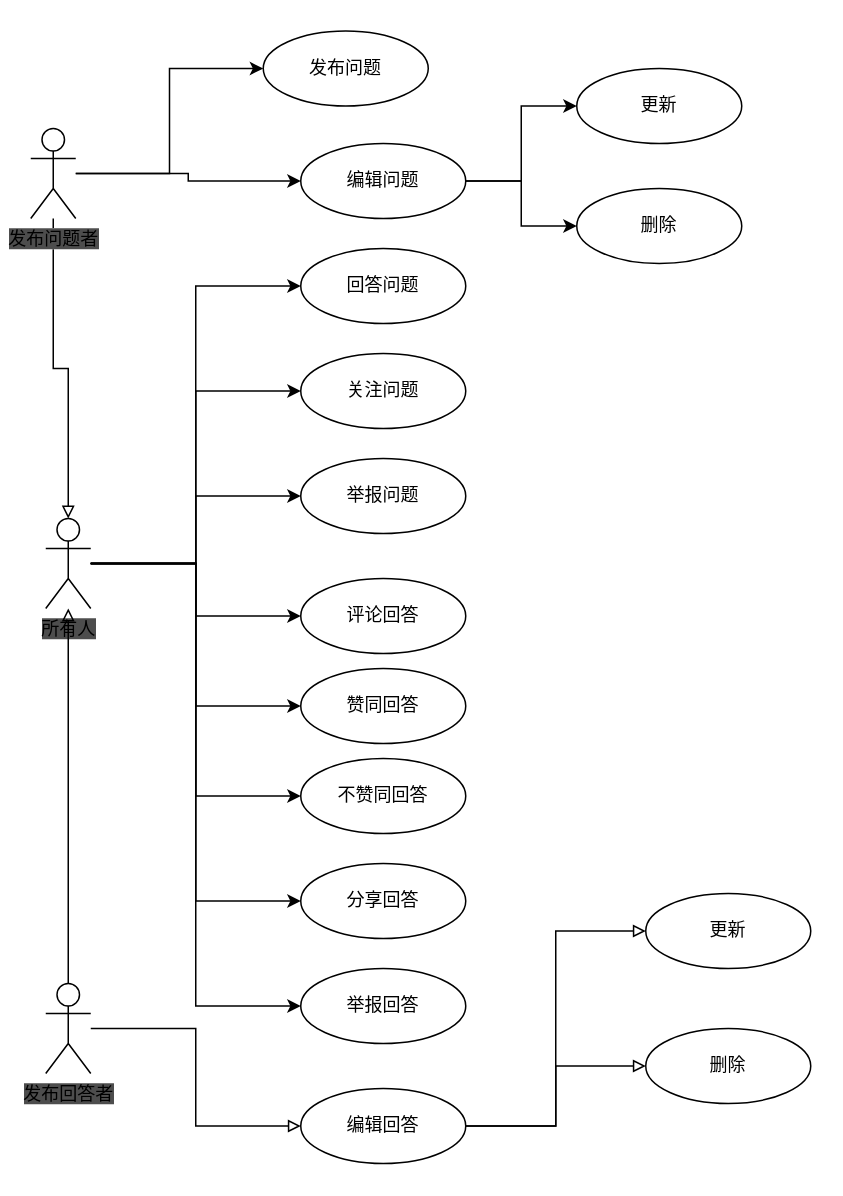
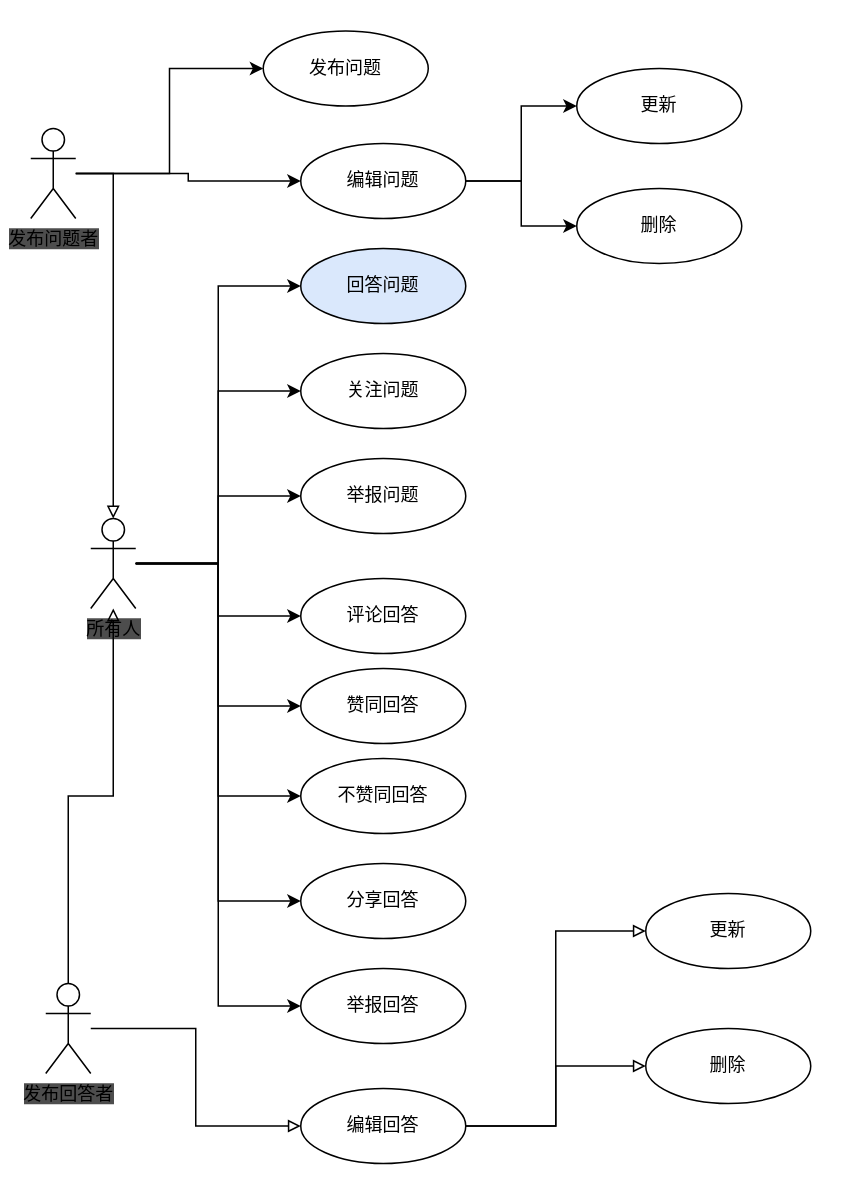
  <mxCell id="0" />
  <mxCell id="1" parent="0" />
  <mxCell id="2" style="edgeStyle=orthogonalEdgeStyle;rounded=0;orthogonalLoop=1;jettySize=auto;html=1;entryX=0;entryY=0.5;entryDx=0;entryDy=0;" edge="1" parent="1" source="10" target="15"><mxGeometry relative="1" as="geometry" /></mxCell>
  <mxCell id="3" style="edgeStyle=orthogonalEdgeStyle;rounded=0;orthogonalLoop=1;jettySize=auto;html=1;entryX=0;entryY=0.5;entryDx=0;entryDy=0;" edge="1" parent="1" source="10" target="24"><mxGeometry relative="1" as="geometry" /></mxCell>
  <mxCell id="4" style="edgeStyle=orthogonalEdgeStyle;rounded=0;orthogonalLoop=1;jettySize=auto;html=1;entryX=0;entryY=0.5;entryDx=0;entryDy=0;" edge="1" parent="1" source="10" target="25"><mxGeometry relative="1" as="geometry" /></mxCell>
  <mxCell id="5" style="edgeStyle=orthogonalEdgeStyle;rounded=0;orthogonalLoop=1;jettySize=auto;html=1;" edge="1" parent="1" source="10" target="16"><mxGeometry relative="1" as="geometry" /></mxCell>
  <mxCell id="6" style="edgeStyle=orthogonalEdgeStyle;rounded=0;orthogonalLoop=1;jettySize=auto;html=1;entryX=0;entryY=0.5;entryDx=0;entryDy=0;" edge="1" parent="1" source="10" target="20"><mxGeometry relative="1" as="geometry" /></mxCell>
  <mxCell id="7" style="edgeStyle=orthogonalEdgeStyle;rounded=0;orthogonalLoop=1;jettySize=auto;html=1;entryX=0;entryY=0.5;entryDx=0;entryDy=0;" edge="1" parent="1" source="10" target="21"><mxGeometry relative="1" as="geometry" /></mxCell>
  <mxCell id="8" style="edgeStyle=orthogonalEdgeStyle;rounded=0;orthogonalLoop=1;jettySize=auto;html=1;entryX=0;entryY=0.5;entryDx=0;entryDy=0;" edge="1" parent="1" source="10" target="22"><mxGeometry relative="1" as="geometry" /></mxCell>
  <mxCell id="9" style="edgeStyle=orthogonalEdgeStyle;rounded=0;orthogonalLoop=1;jettySize=auto;html=1;entryX=0;entryY=0.5;entryDx=0;entryDy=0;" edge="1" parent="1" source="10" target="23"><mxGeometry relative="1" as="geometry" /></mxCell>
- <mxCell id="10" value="&lt;font color=&quot;#000000&quot; style=&quot;background-color: rgb(77 , 77 , 77)&quot;&gt;所有人&lt;/font&gt;" style="shape=umlActor;verticalLabelPosition=bottom;labelBackgroundColor=#ffffff;verticalAlign=top;html=1;outlineConnect=0;" vertex="1" parent="1"><mxGeometry x="30" y="345" width="30" height="60" as="geometry" /></mxCell>
+ <mxCell id="10" value="&lt;font color=&quot;#000000&quot; style=&quot;background-color: rgb(77 , 77 , 77)&quot;&gt;所有人&lt;/font&gt;" style="shape=umlActor;verticalLabelPosition=bottom;labelBackgroundColor=#ffffff;verticalAlign=top;html=1;outlineConnect=0;" vertex="1" parent="1"><mxGeometry x="60" y="345" width="30" height="60" as="geometry" /></mxCell>
  <mxCell id="11" value="发布问题" style="ellipse;whiteSpace=wrap;html=1;" vertex="1" parent="1"><mxGeometry x="175" y="20" width="110" height="50" as="geometry" /></mxCell>
  <mxCell id="12" style="edgeStyle=orthogonalEdgeStyle;rounded=0;orthogonalLoop=1;jettySize=auto;html=1;" edge="1" parent="1" source="14" target="30"><mxGeometry relative="1" as="geometry" /></mxCell>
  <mxCell id="13" style="edgeStyle=orthogonalEdgeStyle;rounded=0;orthogonalLoop=1;jettySize=auto;html=1;entryX=0;entryY=0.5;entryDx=0;entryDy=0;" edge="1" parent="1" source="14" target="31"><mxGeometry relative="1" as="geometry" /></mxCell>
  <mxCell id="14" value="编辑问题" style="ellipse;whiteSpace=wrap;html=1;" vertex="1" parent="1"><mxGeometry x="200" y="95" width="110" height="50" as="geometry" /></mxCell>
- <mxCell id="15" value="回答问题" style="ellipse;whiteSpace=wrap;html=1;" vertex="1" parent="1"><mxGeometry x="200" y="165" width="110" height="50" as="geometry" /></mxCell>
+ <mxCell id="15" value="回答问题" style="ellipse;whiteSpace=wrap;html=1;fillColor=#dae8fc;" vertex="1" parent="1"><mxGeometry x="200" y="165" width="110" height="50" as="geometry" /></mxCell>
  <mxCell id="16" value="评论回答" style="ellipse;whiteSpace=wrap;html=1;" vertex="1" parent="1"><mxGeometry x="200" y="385" width="110" height="50" as="geometry" /></mxCell>
  <mxCell id="17" style="edgeStyle=orthogonalEdgeStyle;rounded=0;orthogonalLoop=1;jettySize=auto;html=1;entryX=0;entryY=0.5;entryDx=0;entryDy=0;endArrow=block;endFill=0;" edge="1" parent="1" source="19" target="35"><mxGeometry relative="1" as="geometry" /></mxCell>
  <mxCell id="18" style="edgeStyle=orthogonalEdgeStyle;rounded=0;orthogonalLoop=1;jettySize=auto;html=1;entryX=0;entryY=0.5;entryDx=0;entryDy=0;endArrow=block;endFill=0;" edge="1" parent="1" source="19" target="36"><mxGeometry relative="1" as="geometry" /></mxCell>
  <mxCell id="19" value="编辑回答" style="ellipse;whiteSpace=wrap;html=1;" vertex="1" parent="1"><mxGeometry x="200" y="725" width="110" height="50" as="geometry" /></mxCell>
  <mxCell id="20" value="赞同回答" style="ellipse;whiteSpace=wrap;html=1;" vertex="1" parent="1"><mxGeometry x="200" y="445" width="110" height="50" as="geometry" /></mxCell>
  <mxCell id="21" value="不赞同回答" style="ellipse;whiteSpace=wrap;html=1;" vertex="1" parent="1"><mxGeometry x="200" y="505" width="110" height="50" as="geometry" /></mxCell>
  <mxCell id="22" value="分享回答" style="ellipse;whiteSpace=wrap;html=1;" vertex="1" parent="1"><mxGeometry x="200" y="575" width="110" height="50" as="geometry" /></mxCell>
  <mxCell id="23" value="举报回答" style="ellipse;whiteSpace=wrap;html=1;" vertex="1" parent="1"><mxGeometry x="200" y="645" width="110" height="50" as="geometry" /></mxCell>
  <mxCell id="24" value="关注问题" style="ellipse;whiteSpace=wrap;html=1;" vertex="1" parent="1"><mxGeometry x="200" y="235" width="110" height="50" as="geometry" /></mxCell>
  <mxCell id="25" value="举报问题" style="ellipse;whiteSpace=wrap;html=1;" vertex="1" parent="1"><mxGeometry x="200" y="305" width="110" height="50" as="geometry" /></mxCell>
  <mxCell id="26" style="edgeStyle=orthogonalEdgeStyle;rounded=0;orthogonalLoop=1;jettySize=auto;html=1;entryX=0;entryY=0.5;entryDx=0;entryDy=0;" edge="1" parent="1" source="29" target="11"><mxGeometry relative="1" as="geometry" /></mxCell>
  <mxCell id="27" style="edgeStyle=orthogonalEdgeStyle;rounded=0;orthogonalLoop=1;jettySize=auto;html=1;entryX=0;entryY=0.5;entryDx=0;entryDy=0;" edge="1" parent="1" source="29" target="14"><mxGeometry relative="1" as="geometry" /></mxCell>
  <mxCell id="28" style="edgeStyle=orthogonalEdgeStyle;rounded=0;orthogonalLoop=1;jettySize=auto;html=1;entryX=0.5;entryY=0;entryDx=0;entryDy=0;entryPerimeter=0;endArrow=block;endFill=0;" edge="1" parent="1" source="29" target="10"><mxGeometry relative="1" as="geometry" /></mxCell>
  <mxCell id="29" value="&lt;font color=&quot;#000000&quot; style=&quot;background-color: rgb(77 , 77 , 77)&quot;&gt;发布问题者&lt;/font&gt;" style="shape=umlActor;verticalLabelPosition=bottom;labelBackgroundColor=#ffffff;verticalAlign=top;html=1;outlineConnect=0;" vertex="1" parent="1"><mxGeometry x="20" y="85" width="30" height="60" as="geometry" /></mxCell>
  <mxCell id="30" value="更新" style="ellipse;whiteSpace=wrap;html=1;" vertex="1" parent="1"><mxGeometry x="384" y="45" width="110" height="50" as="geometry" /></mxCell>
  <mxCell id="31" value="删除" style="ellipse;whiteSpace=wrap;html=1;" vertex="1" parent="1"><mxGeometry x="384" y="125" width="110" height="50" as="geometry" /></mxCell>
  <mxCell id="32" style="edgeStyle=orthogonalEdgeStyle;rounded=0;orthogonalLoop=1;jettySize=auto;html=1;entryX=0;entryY=0.5;entryDx=0;entryDy=0;endArrow=block;endFill=0;" edge="1" parent="1" source="34" target="19"><mxGeometry relative="1" as="geometry" /></mxCell>
  <mxCell id="33" style="edgeStyle=orthogonalEdgeStyle;rounded=0;orthogonalLoop=1;jettySize=auto;html=1;endArrow=block;endFill=0;" edge="1" parent="1" source="34" target="10"><mxGeometry relative="1" as="geometry" /></mxCell>
  <mxCell id="34" value="&lt;font color=&quot;#000000&quot; style=&quot;background-color: rgb(77 , 77 , 77)&quot;&gt;发布回答者&lt;/font&gt;" style="shape=umlActor;verticalLabelPosition=bottom;labelBackgroundColor=#ffffff;verticalAlign=top;html=1;outlineConnect=0;" vertex="1" parent="1"><mxGeometry x="30" y="655" width="30" height="60" as="geometry" /></mxCell>
  <mxCell id="35" value="更新" style="ellipse;whiteSpace=wrap;html=1;" vertex="1" parent="1"><mxGeometry x="430" y="595" width="110" height="50" as="geometry" /></mxCell>
  <mxCell id="36" value="删除" style="ellipse;whiteSpace=wrap;html=1;" vertex="1" parent="1"><mxGeometry x="430" y="685" width="110" height="50" as="geometry" /></mxCell>
